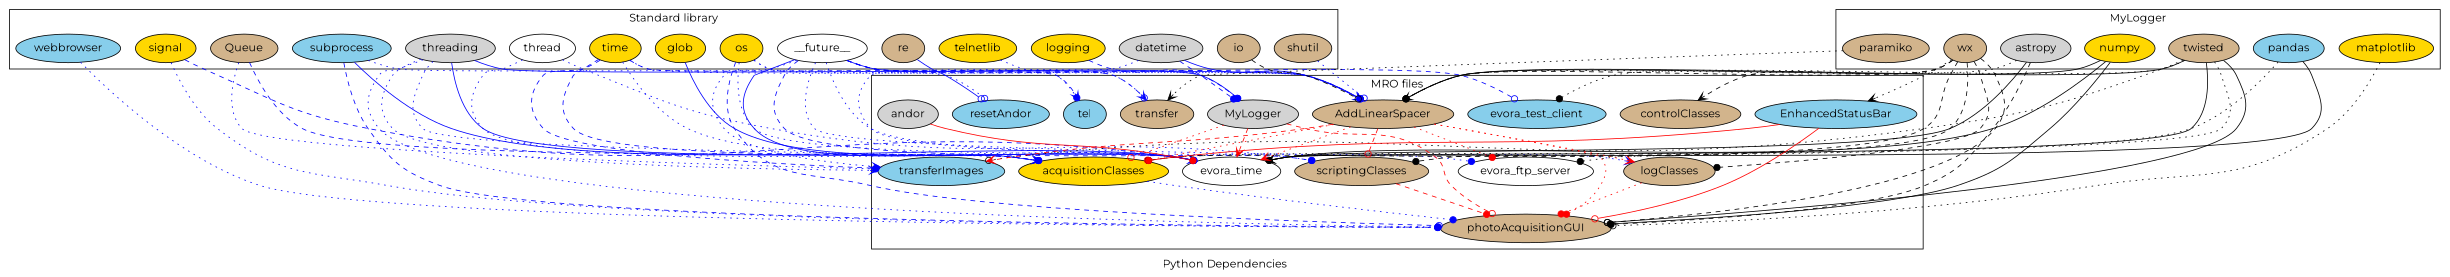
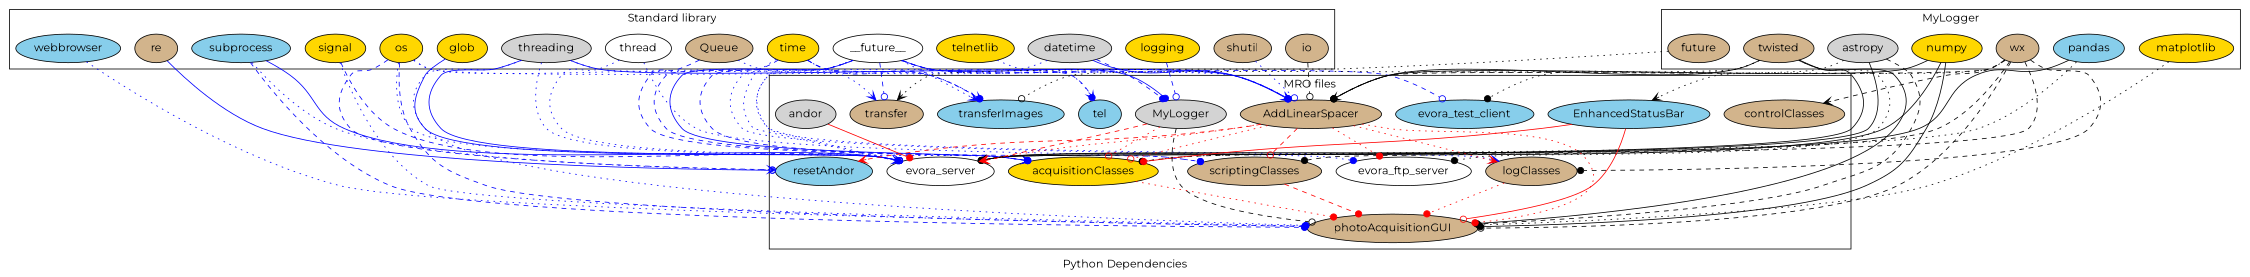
  digraph {
    fontname=Montserrat
    label="Python Dependencies"
    node [fillcolor=tan fontname=Montserrat style=filled]
    edge [arrowhead=odot color=blue fontname=Montserrat style=dotted]
    __future__ [fillcolor=white]
    threading [fillcolor=lightgrey]
    re
    time [fillcolor=gold]
    os [fillcolor=gold]
    datetime [fillcolor=lightgrey]
    shutil
    telnetlib [fillcolor=gold]
    logging [fillcolor=gold]
    glob [fillcolor=gold]
    signal [fillcolor=gold]
    subprocess [fillcolor=skyblue]
    webbrowser [fillcolor=skyblue]
    Queue
    thread [fillcolor=white]
    io
    wx
    astropy [fillcolor=lightgrey]
    numpy [fillcolor=gold]
    twisted
    pandas [fillcolor=skyblue]
    matplotlib [fillcolor=gold]
-   paramiko
+   paramiko [label=future]
    AddLinearSpacer
    controlClasses
    EnhancedStatusBar [fillcolor=skyblue]
    evora_ftp_server [fillcolor=white]
    logClasses
    tel [fillcolor=skyblue]
    MyLogger [fillcolor=lightgrey]
-   evora_server [fillcolor=white label=evora_time]
+   evora_server [fillcolor=white]
    photoAcquisitionGUI
    transfer
    acquisitionClasses [fillcolor=gold]
    evora_test_client [fillcolor=skyblue]
    resetAndor [fillcolor=skyblue]
    transferImages [fillcolor=skyblue]
    andor [fillcolor=lightgrey]
    scriptingClasses
    subgraph cluster_1 {
      label="Standard library"
      __future__
      threading
      re
      time
      os
      datetime
      shutil
      telnetlib
      logging
      glob
      signal
      subprocess
      webbrowser
      Queue
      thread
      io
    }
    subgraph cluster_2 {
      label=MyLogger
      wx
      astropy
      numpy
      twisted
      pandas
      matplotlib
      paramiko
    }
    subgraph cluster_3 {
      label="MRO files"
      AddLinearSpacer
      controlClasses
      EnhancedStatusBar
      evora_ftp_server
      logClasses
      tel
      MyLogger
      evora_server
      photoAcquisitionGUI
      transfer
      acquisitionClasses
      evora_test_client
      resetAndor
      transferImages
      andor
      scriptingClasses
    }
    __future__ -> AddLinearSpacer [arrowhead=dot style=dashed]
    __future__ -> evora_ftp_server [arrowhead=dot]
    __future__ -> logClasses [arrowhead=vee]
    __future__ -> MyLogger [arrowhead=dot style=solid]
    __future__ -> transfer [style=dashed]
    __future__ -> acquisitionClasses [arrowhead=vee style=solid]
    __future__ -> evora_test_client [style=dashed]
    __future__ -> transferImages [arrowhead=vee]
    __future__ -> scriptingClasses [style=dashed]
    threading -> AddLinearSpacer [arrowhead=vee style=solid]
    threading -> evora_server [style=solid]
    threading -> photoAcquisitionGUI [arrowhead=dot]
    threading -> acquisitionClasses
    threading -> transferImages [arrowhead=vee]
    re -> resetAndor [style=solid]
    time -> AddLinearSpacer
    time -> tel [arrowhead=vee style=dashed]
    time -> evora_server [arrowhead=vee]
    time -> acquisitionClasses [arrowhead=vee style=dashed]
    time -> transferImages [arrowhead=dot style=dashed]
    os -> AddLinearSpacer
    os -> evora_server
    os -> photoAcquisitionGUI [style=dashed]
    os -> transfer [arrowhead=vee]
+   os -> resetAndor [arrowhead=vee style=dashed]
    datetime -> AddLinearSpacer [arrowhead=vee style=solid]
    datetime -> MyLogger [arrowhead=dot style=dashed]
    datetime -> evora_server [arrowhead=dot]
    shutil -> AddLinearSpacer
    telnetlib -> tel [arrowhead=dot]
    logging -> MyLogger [style=dashed]
    glob -> evora_server [style=solid]
    signal -> evora_server [style=dashed]
    signal -> photoAcquisitionGUI
    subprocess -> evora_server [arrowhead=vee style=solid]
    subprocess -> photoAcquisitionGUI [arrowhead=dot style=dashed]
    subprocess -> resetAndor
    webbrowser -> photoAcquisitionGUI
    Queue -> acquisitionClasses [style=dashed]
    Queue -> transferImages
    thread -> acquisitionClasses [arrowhead=dot]
    thread -> scriptingClasses [arrowhead=dot]
    io -> AddLinearSpacer [style=dashed color=""]
    wx -> AddLinearSpacer [style=dashed color=""]
    wx -> controlClasses [arrowhead=vee style=dashed color=""]
    wx -> EnhancedStatusBar [arrowhead=vee color=""]
    wx -> logClasses [arrowhead=dot style=dashed color=""]
    wx -> photoAcquisitionGUI [style=dashed color=""]
    wx -> acquisitionClasses [arrowhead=dot style=dashed color=""]
    wx -> scriptingClasses [arrowhead=dot style=dashed color=""]
    astropy -> AddLinearSpacer [color=""]
    astropy -> evora_server [arrowhead=dot style=solid color=""]
    astropy -> photoAcquisitionGUI [arrowhead=dot style=dashed color=""]
    numpy -> AddLinearSpacer [arrowhead=dot style=solid color=""]
    numpy -> evora_server [arrowhead=vee style=solid color=""]
    numpy -> photoAcquisitionGUI [arrowhead=dot style=solid color=""]
    twisted -> AddLinearSpacer [arrowhead=vee style=solid color=""]
    twisted -> evora_ftp_server [arrowhead=dot color=""]
    twisted -> evora_server [arrowhead=vee style=solid color=""]
    twisted -> photoAcquisitionGUI [style=solid color=""]
    twisted -> evora_test_client [arrowhead=dot color=""]
    twisted -> transferImages [color=""]
    pandas -> evora_server [style=solid color=""]
    pandas -> acquisitionClasses [arrowhead=dot color=""]
    matplotlib -> photoAcquisitionGUI [color=""]
    paramiko -> transfer [arrowhead=vee color=""]
    AddLinearSpacer -> evora_ftp_server [arrowhead=dot color=red]
    AddLinearSpacer -> logClasses [arrowhead=vee color=red]
    AddLinearSpacer -> evora_server [arrowhead=vee color=red]
    AddLinearSpacer -> photoAcquisitionGUI [arrowhead=dot color=red]
    AddLinearSpacer -> acquisitionClasses [color=red]
-   AddLinearSpacer -> transferImages [arrowhead=vee color=red style=dashed]
+   AddLinearSpacer -> resetAndor [arrowhead=vee color=red style=dashed]
    AddLinearSpacer -> scriptingClasses [color=red style=dashed]
    EnhancedStatusBar -> photoAcquisitionGUI [color=red style=solid]
    EnhancedStatusBar -> acquisitionClasses [arrowhead=dot color=red style=solid]
    logClasses -> photoAcquisitionGUI [arrowhead=dot color=red]
    MyLogger -> evora_server [arrowhead=vee color=red style=dashed]
-   MyLogger -> photoAcquisitionGUI [color=red style=dashed]
+   MyLogger -> photoAcquisitionGUI [color=black style=dashed]
    MyLogger -> acquisitionClasses [color=red]
-   acquisitionClasses -> photoAcquisitionGUI [arrowhead=dot]
+   acquisitionClasses -> photoAcquisitionGUI [arrowhead=dot color=red]
    andor -> evora_server [arrowhead=dot color=red style=solid]
    scriptingClasses -> photoAcquisitionGUI [arrowhead=dot color=red style=dashed]
  }
